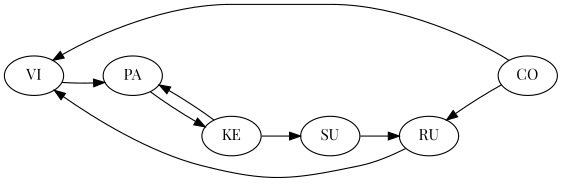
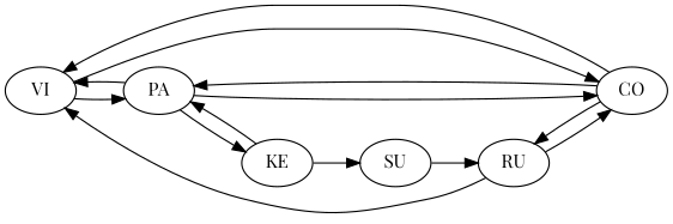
  digraph {
    fontname="Playfair Display"
    rankdir=LR
    node [fontname="Playfair Display"]
    edge [fontname="Playfair Display"]
    VI
    PA
    CO
    KE
    RU
    SU
    VI -> PA
+   VI -> CO
+   PA -> VI
+   PA -> CO
    PA -> KE
    CO -> VI
+   CO -> PA
    CO -> RU
    KE -> PA
    KE -> SU
    RU -> VI
+   RU -> CO
    SU -> RU
  }
